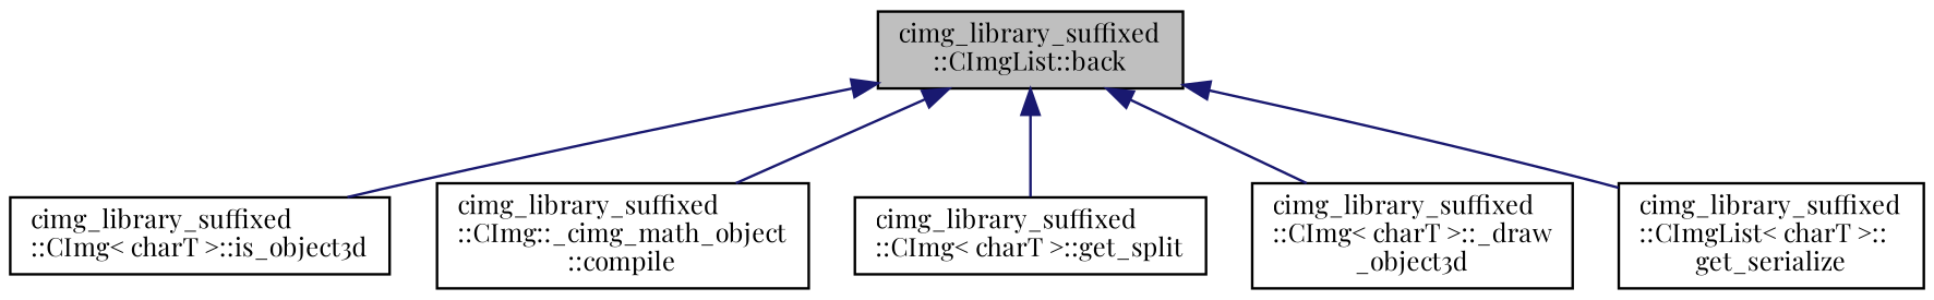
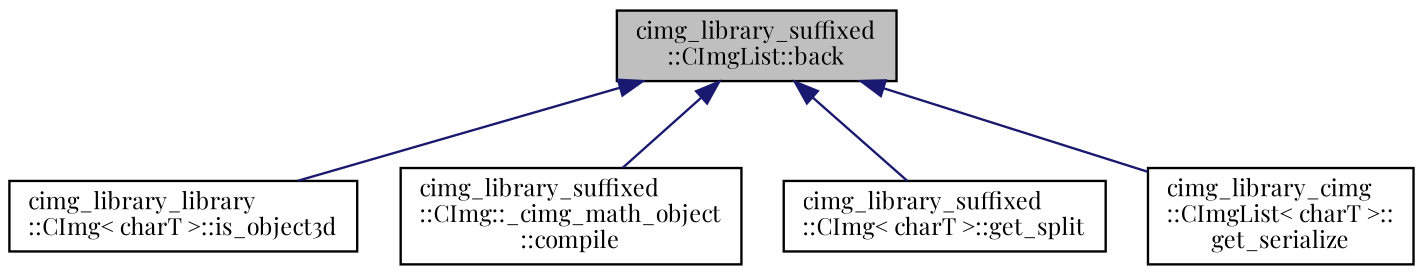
  digraph {
    fontname="Playfair Display"
    rankdir=TB
    node [color=black fillcolor=white fontname="Playfair Display" fontsize=10 shape=record style=filled]
    edge [color=midnightblue dir=back fontname="Playfair Display" fontsize=10 labelfontname=Helvetica labelfontsize=10 style=solid]
    n1 [fillcolor=grey75 fontcolor=black height=0.2 label="cimg_library_suffixed\l::CImgList::back" width=0.4]
-   n2 [height=0.2 label="cimg_library_suffixed\l::CImg\< charT \>::is_object3d" width=0.4]
+   n2 [height=0.2 label="cimg_library_library\l::CImg\< charT \>::is_object3d" width=0.4]
    n3 [height=0.2 label="cimg_library_suffixed\l::CImg::_cimg_math_object\l::compile" width=0.4]
    n4 [height=0.2 label="cimg_library_suffixed\l::CImg\< charT \>::get_split" width=0.4]
-   n5 [height=0.2 label="cimg_library_suffixed\l::CImg\< charT \>::_draw\l_object3d" width=0.4]
-   n6 [height=0.2 label="cimg_library_suffixed\l::CImgList\< charT \>::\lget_serialize" width=0.4]
+   n6 [height=0.2 label="cimg_library_cimg\l::CImgList\< charT \>::\lget_serialize" width=0.4]
    n1 -> n2
    n1 -> n3
    n1 -> n4
-   n1 -> n5
    n1 -> n6
  }
